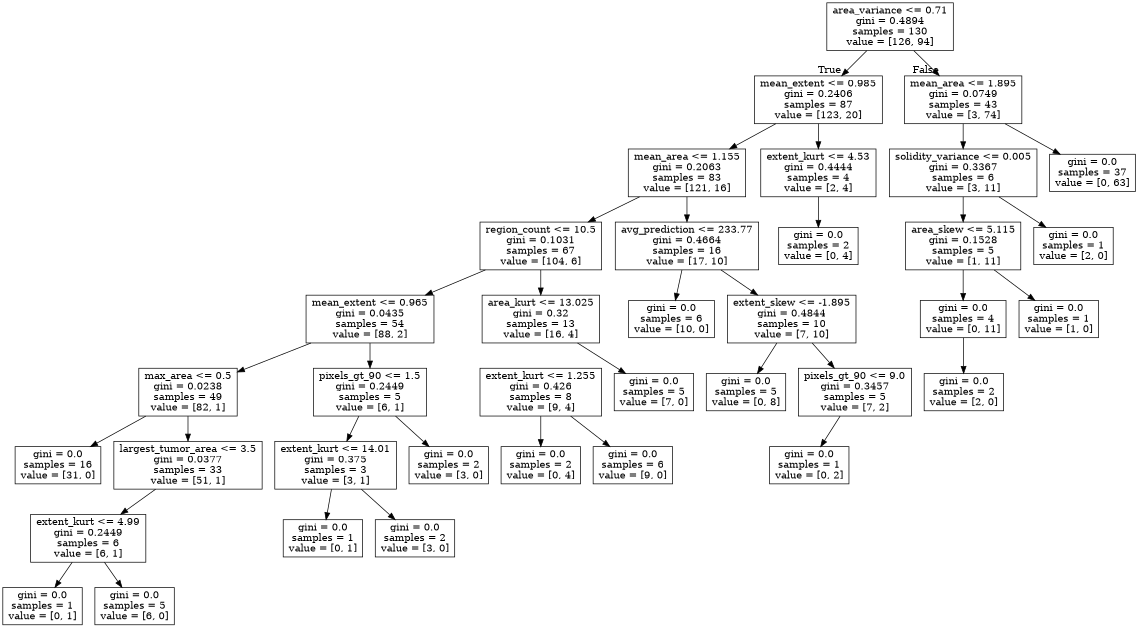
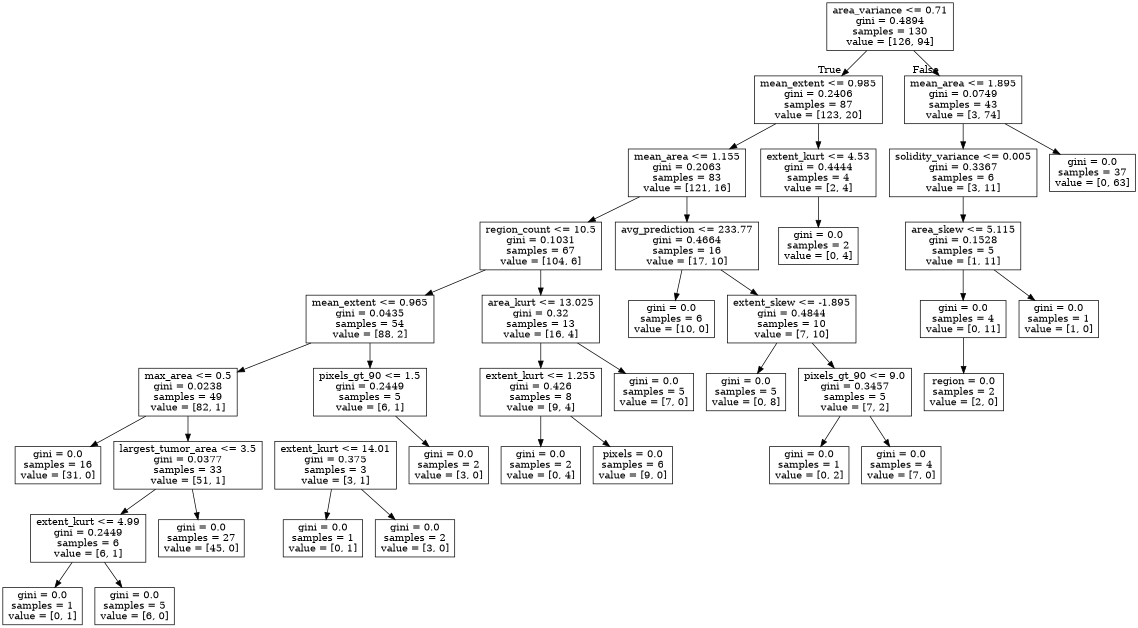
  digraph {
    node [shape=box]
    n1 [label="area_variance <= 0.71\ngini = 0.4894\nsamples = 130\nvalue = [126, 94]"]
    n2 [label="mean_extent <= 0.985\ngini = 0.2406\nsamples = 87\nvalue = [123, 20]"]
    n3 [label="mean_area <= 1.895\ngini = 0.0749\nsamples = 43\nvalue = [3, 74]"]
    n4 [label="mean_area <= 1.155\ngini = 0.2063\nsamples = 83\nvalue = [121, 16]"]
    n5 [label="extent_kurt <= 4.53\ngini = 0.4444\nsamples = 4\nvalue = [2, 4]"]
    n6 [label="solidity_variance <= 0.005\ngini = 0.3367\nsamples = 6\nvalue = [3, 11]"]
    n7 [label="gini = 0.0\nsamples = 37\nvalue = [0, 63]"]
    n8 [label="region_count <= 10.5\ngini = 0.1031\nsamples = 67\nvalue = [104, 6]"]
    n9 [label="avg_prediction <= 233.77\ngini = 0.4664\nsamples = 16\nvalue = [17, 10]"]
    n10 [label="gini = 0.0\nsamples = 2\nvalue = [0, 4]"]
    n11 [label="mean_extent <= 0.965\ngini = 0.0435\nsamples = 54\nvalue = [88, 2]"]
    n12 [label="area_kurt <= 13.025\ngini = 0.32\nsamples = 13\nvalue = [16, 4]"]
    n13 [label="gini = 0.0\nsamples = 6\nvalue = [10, 0]"]
    n14 [label="extent_skew <= -1.895\ngini = 0.4844\nsamples = 10\nvalue = [7, 10]"]
    n15 [label="max_area <= 0.5\ngini = 0.0238\nsamples = 49\nvalue = [82, 1]"]
    n16 [label="pixels_gt_90 <= 1.5\ngini = 0.2449\nsamples = 5\nvalue = [6, 1]"]
    n17 [label="extent_kurt <= 1.255\ngini = 0.426\nsamples = 8\nvalue = [9, 4]"]
    n18 [label="gini = 0.0\nsamples = 5\nvalue = [7, 0]"]
    n19 [label="gini = 0.0\nsamples = 16\nvalue = [31, 0]"]
    n20 [label="largest_tumor_area <= 3.5\ngini = 0.0377\nsamples = 33\nvalue = [51, 1]"]
    n21 [label="extent_kurt <= 14.01\ngini = 0.375\nsamples = 3\nvalue = [3, 1]"]
    n22 [label="gini = 0.0\nsamples = 2\nvalue = [3, 0]"]
    n23 [label="extent_kurt <= 4.99\ngini = 0.2449\nsamples = 6\nvalue = [6, 1]"]
+   n24 [label="gini = 0.0\nsamples = 27\nvalue = [45, 0]"]
    n25 [label="gini = 0.0\nsamples = 1\nvalue = [0, 1]"]
    n26 [label="gini = 0.0\nsamples = 5\nvalue = [6, 0]"]
    n27 [label="gini = 0.0\nsamples = 1\nvalue = [0, 1]"]
    n28 [label="gini = 0.0\nsamples = 2\nvalue = [3, 0]"]
    n29 [label="gini = 0.0\nsamples = 2\nvalue = [0, 4]"]
-   n30 [label="gini = 0.0\nsamples = 6\nvalue = [9, 0]"]
+   n30 [label="pixels = 0.0\nsamples = 6\nvalue = [9, 0]"]
    n31 [label="gini = 0.0\nsamples = 5\nvalue = [0, 8]"]
    n32 [label="pixels_gt_90 <= 9.0\ngini = 0.3457\nsamples = 5\nvalue = [7, 2]"]
    n33 [label="gini = 0.0\nsamples = 1\nvalue = [0, 2]"]
-   n35 [label="gini = 0.0\nsamples = 2\nvalue = [2, 0]"]
+   n34 [label="gini = 0.0\nsamples = 4\nvalue = [7, 0]"]
+   n35 [label="region = 0.0\nsamples = 2\nvalue = [2, 0]"]
    n36 [label="area_skew <= 5.115\ngini = 0.1528\nsamples = 5\nvalue = [1, 11]"]
-   n37 [label="gini = 0.0\nsamples = 1\nvalue = [2, 0]"]
    n38 [label="gini = 0.0\nsamples = 4\nvalue = [0, 11]"]
    n39 [label="gini = 0.0\nsamples = 1\nvalue = [1, 0]"]
    n1 -> n2 [headlabel=True labelangle=45 labeldistance=2.5]
    n1 -> n3 [headlabel=False labelangle=-45 labeldistance=2.5]
    n2 -> n4
    n2 -> n5
    n3 -> n6
    n3 -> n7
    n4 -> n8
    n4 -> n9
    n5 -> n10
    n6 -> n36
-   n6 -> n37
    n8 -> n11
    n8 -> n12
    n9 -> n13
    n9 -> n14
    n11 -> n15
    n11 -> n16
+   n12 -> n17
    n12 -> n18
    n14 -> n31
    n14 -> n32
    n15 -> n19
    n15 -> n20
-   n16 -> n21
    n16 -> n22
    n17 -> n29
    n17 -> n30
    n20 -> n23
+   n20 -> n24
    n21 -> n27
    n21 -> n28
    n23 -> n25
    n23 -> n26
    n32 -> n33
+   n32 -> n34
    n36 -> n38
    n36 -> n39
    n38 -> n35
  }
